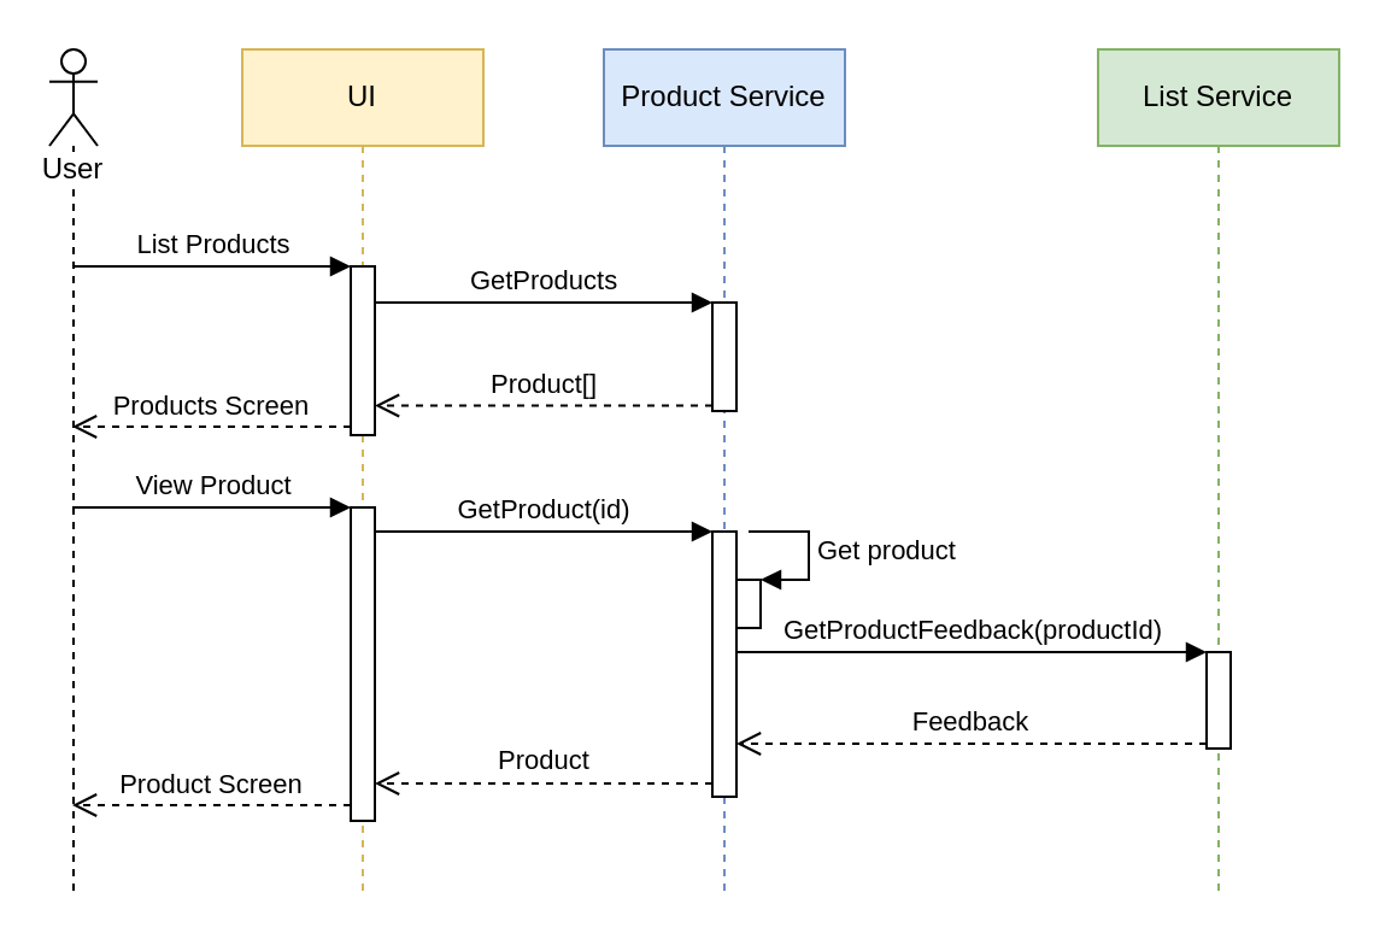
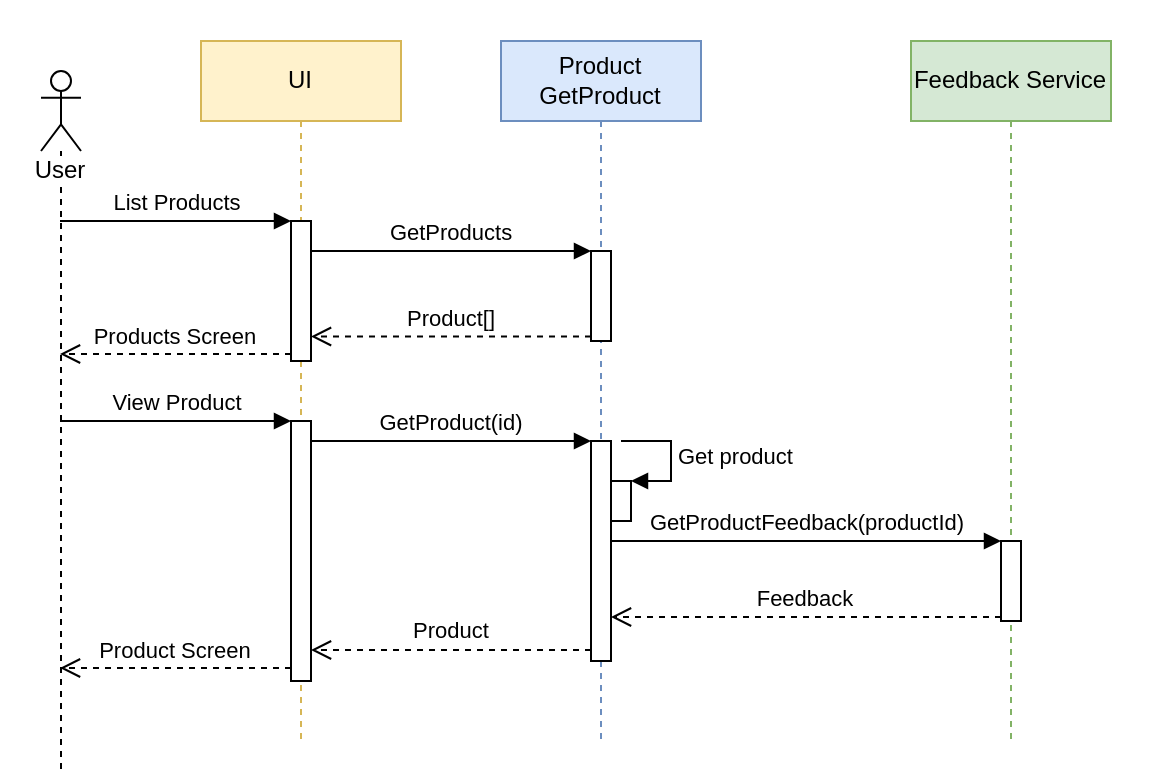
  <mxCell id="0" />
  <mxCell id="1" parent="0" />
- <mxCell id="2" value="User" style="shape=umlLifeline;participant=umlActor;perimeter=lifelinePerimeter;whiteSpace=wrap;html=1;container=1;collapsible=0;recursiveResize=0;verticalAlign=top;spacingTop=36;labelBackgroundColor=#ffffff;outlineConnect=0;" vertex="1" parent="1"><mxGeometry x="20" y="20" width="20" height="350" as="geometry" /></mxCell>
+ <mxCell id="2" value="User" style="shape=umlLifeline;participant=umlActor;perimeter=lifelinePerimeter;whiteSpace=wrap;html=1;container=1;collapsible=0;recursiveResize=0;verticalAlign=top;spacingTop=36;labelBackgroundColor=#ffffff;outlineConnect=0;" vertex="1" parent="1"><mxGeometry x="20" y="35" width="20" height="350" as="geometry" /></mxCell>
  <mxCell id="3" value="UI" style="shape=umlLifeline;perimeter=lifelinePerimeter;whiteSpace=wrap;html=1;container=1;collapsible=0;recursiveResize=0;outlineConnect=0;fillColor=#fff2cc;strokeColor=#d6b656;" vertex="1" parent="1"><mxGeometry x="100" y="20" width="100" height="350" as="geometry" /></mxCell>
  <mxCell id="4" value="" style="html=1;points=[];perimeter=orthogonalPerimeter;" vertex="1" parent="3"><mxGeometry x="45" y="90" width="10" height="70" as="geometry" /></mxCell>
  <mxCell id="5" value="List Products" style="html=1;verticalAlign=bottom;endArrow=block;entryX=0;entryY=0;" edge="1" parent="1" source="2" target="4"><mxGeometry relative="1" as="geometry"><mxPoint x="75" y="110" as="sourcePoint" /></mxGeometry></mxCell>
  <mxCell id="6" value="Products Screen" style="html=1;verticalAlign=bottom;endArrow=open;dashed=1;endSize=8;exitX=0;exitY=0.95;" edge="1" parent="1" source="4" target="2"><mxGeometry relative="1" as="geometry"><mxPoint x="75" y="186" as="targetPoint" /></mxGeometry></mxCell>
- <mxCell id="7" value="Product Service" style="shape=umlLifeline;perimeter=lifelinePerimeter;whiteSpace=wrap;html=1;container=1;collapsible=0;recursiveResize=0;outlineConnect=0;fillColor=#dae8fc;strokeColor=#6c8ebf;" vertex="1" parent="1"><mxGeometry x="250" y="20" width="100" height="350" as="geometry" /></mxCell>
+ <mxCell id="7" value="Product GetProduct" style="shape=umlLifeline;perimeter=lifelinePerimeter;whiteSpace=wrap;html=1;container=1;collapsible=0;recursiveResize=0;outlineConnect=0;fillColor=#dae8fc;strokeColor=#6c8ebf;" vertex="1" parent="1"><mxGeometry x="250" y="20" width="100" height="350" as="geometry" /></mxCell>
  <mxCell id="8" value="" style="html=1;points=[];perimeter=orthogonalPerimeter;" vertex="1" parent="7"><mxGeometry x="45" y="105" width="10" height="45" as="geometry" /></mxCell>
  <mxCell id="9" value="" style="html=1;points=[];perimeter=orthogonalPerimeter;" vertex="1" parent="7"><mxGeometry x="-105" y="190" width="10" height="130" as="geometry" /></mxCell>
  <mxCell id="10" value="View Product" style="html=1;verticalAlign=bottom;endArrow=block;entryX=0;entryY=0;" edge="1" parent="7" target="9"><mxGeometry relative="1" as="geometry"><mxPoint x="-220.5" y="190" as="sourcePoint" /></mxGeometry></mxCell>
  <mxCell id="11" value="" style="html=1;points=[];perimeter=orthogonalPerimeter;" vertex="1" parent="7"><mxGeometry x="45" y="200" width="10" height="110" as="geometry" /></mxCell>
  <mxCell id="12" value="GetProduct(id)" style="html=1;verticalAlign=bottom;endArrow=block;entryX=0;entryY=0;" edge="1" parent="7" source="9" target="11"><mxGeometry relative="1" as="geometry"><mxPoint x="-80" y="220" as="sourcePoint" /></mxGeometry></mxCell>
  <mxCell id="13" value="Product" style="html=1;verticalAlign=bottom;endArrow=open;dashed=1;endSize=8;exitX=0;exitY=0.95;" edge="1" parent="7" source="11" target="9"><mxGeometry relative="1" as="geometry"><mxPoint x="-25" y="266" as="targetPoint" /></mxGeometry></mxCell>
  <mxCell id="14" value="" style="html=1;points=[];perimeter=orthogonalPerimeter;" vertex="1" parent="7"><mxGeometry x="55" y="220" width="10" height="20" as="geometry" /></mxCell>
  <mxCell id="15" value="Get product" style="edgeStyle=orthogonalEdgeStyle;html=1;align=left;spacingLeft=2;endArrow=block;rounded=0;entryX=1;entryY=0;" edge="1" parent="7" target="14"><mxGeometry relative="1" as="geometry"><mxPoint x="60" y="200" as="sourcePoint" /><Array as="points"><mxPoint x="85" y="200" /></Array></mxGeometry></mxCell>
  <mxCell id="16" value="GetProducts" style="html=1;verticalAlign=bottom;endArrow=block;entryX=0;entryY=0;" edge="1" parent="1" source="4" target="8"><mxGeometry relative="1" as="geometry"><mxPoint x="170" y="140" as="sourcePoint" /></mxGeometry></mxCell>
  <mxCell id="17" value="Product[]" style="html=1;verticalAlign=bottom;endArrow=open;dashed=1;endSize=8;exitX=0;exitY=0.95;" edge="1" parent="1" source="8" target="4"><mxGeometry relative="1" as="geometry"><mxPoint x="225" y="186" as="targetPoint" /></mxGeometry></mxCell>
- <mxCell id="18" value="List Service" style="shape=umlLifeline;perimeter=lifelinePerimeter;whiteSpace=wrap;html=1;container=1;collapsible=0;recursiveResize=0;outlineConnect=0;fillColor=#d5e8d4;strokeColor=#82b366;" vertex="1" parent="1"><mxGeometry x="455" y="20" width="100" height="350" as="geometry" /></mxCell>
+ <mxCell id="18" value="Feedback Service" style="shape=umlLifeline;perimeter=lifelinePerimeter;whiteSpace=wrap;html=1;container=1;collapsible=0;recursiveResize=0;outlineConnect=0;fillColor=#d5e8d4;strokeColor=#82b366;" vertex="1" parent="1"><mxGeometry x="455" y="20" width="100" height="350" as="geometry" /></mxCell>
  <mxCell id="19" value="" style="html=1;points=[];perimeter=orthogonalPerimeter;" vertex="1" parent="18"><mxGeometry x="45" y="250" width="10" height="40" as="geometry" /></mxCell>
  <mxCell id="20" value="Product Screen" style="html=1;verticalAlign=bottom;endArrow=open;dashed=1;endSize=8;exitX=0;exitY=0.95;" edge="1" parent="1" source="9" target="2"><mxGeometry relative="1" as="geometry"><mxPoint x="29.5" y="277" as="targetPoint" /></mxGeometry></mxCell>
  <mxCell id="21" value="GetProductFeedback(productId)" style="html=1;verticalAlign=bottom;endArrow=block;entryX=0;entryY=0;" edge="1" parent="1" source="11" target="19"><mxGeometry relative="1" as="geometry"><mxPoint x="375" y="260" as="sourcePoint" /></mxGeometry></mxCell>
  <mxCell id="22" value="Feedback" style="html=1;verticalAlign=bottom;endArrow=open;dashed=1;endSize=8;exitX=0;exitY=0.95;" edge="1" parent="1" source="19" target="11"><mxGeometry relative="1" as="geometry"><mxPoint x="375" y="336" as="targetPoint" /></mxGeometry></mxCell>
